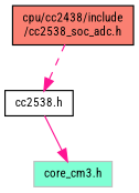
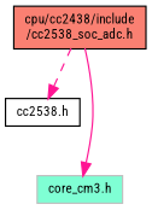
  digraph {
    fontname="Roboto Condensed"
    node [color=black fontname="Roboto Condensed" fontsize=10 shape=record style=filled]
    edge [color=deeppink fontname="Roboto Condensed" fontsize=10 labelfontname=Helvetica labelfontsize=10]
    n1 [fillcolor=salmon fontcolor=black height=0.2 label="cpu/cc2438/include\l/cc2538_soc_adc.h" width=0.4]
    n2 [fillcolor=white height=0.2 label="cc2538.h" width=0.4]
    n3 [color=grey75 fillcolor=aquamarine height=0.2 label="core_cm3.h" width=0.4]
    n1 -> n2 [style=dashed]
-   n2 -> n3 [style=solid]
+   n1 -> n3 [style=solid]
  }
